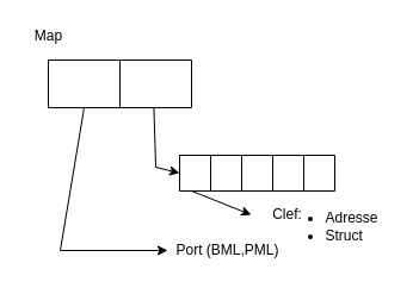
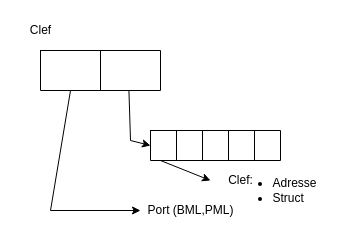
  <mxCell id="0" />
  <mxCell id="1" parent="0" />
  <mxCell id="2" value="" style="shape=table;startSize=0;container=1;collapsible=0;childLayout=tableLayout;" vertex="1" parent="1"><mxGeometry x="150" y="130" width="130" height="30" as="geometry" /></mxCell>
  <mxCell id="3" value="" style="shape=tableRow;horizontal=0;startSize=0;swimlaneHead=0;swimlaneBody=0;top=0;left=0;bottom=0;right=0;collapsible=0;dropTarget=0;fillColor=none;points=[[0,0.5],[1,0.5]];portConstraint=eastwest;" vertex="1" parent="2"><mxGeometry width="130" height="30" as="geometry" /></mxCell>
  <mxCell id="4" value="" style="shape=partialRectangle;html=1;whiteSpace=wrap;connectable=0;overflow=hidden;fillColor=none;top=0;left=0;bottom=0;right=0;pointerEvents=1;" vertex="1" parent="3"><mxGeometry width="26" height="30" as="geometry"><mxRectangle width="26" height="30" as="alternateBounds" /></mxGeometry></mxCell>
  <mxCell id="5" value="" style="shape=partialRectangle;html=1;whiteSpace=wrap;connectable=0;overflow=hidden;fillColor=none;top=0;left=0;bottom=0;right=0;pointerEvents=1;" vertex="1" parent="3"><mxGeometry x="26" width="26" height="30" as="geometry"><mxRectangle width="26" height="30" as="alternateBounds" /></mxGeometry></mxCell>
  <mxCell id="6" value="" style="shape=partialRectangle;html=1;whiteSpace=wrap;connectable=0;overflow=hidden;fillColor=none;top=0;left=0;bottom=0;right=0;pointerEvents=1;" vertex="1" parent="3"><mxGeometry x="52" width="26" height="30" as="geometry"><mxRectangle width="26" height="30" as="alternateBounds" /></mxGeometry></mxCell>
  <mxCell id="7" value="" style="shape=partialRectangle;html=1;whiteSpace=wrap;connectable=0;overflow=hidden;fillColor=none;top=0;left=0;bottom=0;right=0;pointerEvents=1;" vertex="1" parent="3"><mxGeometry x="78" width="26" height="30" as="geometry"><mxRectangle width="26" height="30" as="alternateBounds" /></mxGeometry></mxCell>
  <mxCell id="8" value="" style="shape=partialRectangle;html=1;whiteSpace=wrap;connectable=0;overflow=hidden;fillColor=none;top=0;left=0;bottom=0;right=0;pointerEvents=1;" vertex="1" parent="3"><mxGeometry x="104" width="26" height="30" as="geometry"><mxRectangle width="26" height="30" as="alternateBounds" /></mxGeometry></mxCell>
  <mxCell id="9" value="" style="shape=table;startSize=0;container=1;collapsible=0;childLayout=tableLayout;" vertex="1" parent="1"><mxGeometry x="40" y="50" width="120" height="40" as="geometry" /></mxCell>
  <mxCell id="10" value="" style="shape=tableRow;horizontal=0;startSize=0;swimlaneHead=0;swimlaneBody=0;top=0;left=0;bottom=0;right=0;collapsible=0;dropTarget=0;fillColor=none;points=[[0,0.5],[1,0.5]];portConstraint=eastwest;" vertex="1" parent="9"><mxGeometry width="120" height="40" as="geometry" /></mxCell>
  <mxCell id="11" value="" style="shape=partialRectangle;html=1;whiteSpace=wrap;connectable=0;overflow=hidden;fillColor=none;top=0;left=0;bottom=0;right=0;pointerEvents=1;" vertex="1" parent="10"><mxGeometry width="60" height="40" as="geometry"><mxRectangle width="60" height="40" as="alternateBounds" /></mxGeometry></mxCell>
  <mxCell id="12" value="" style="shape=partialRectangle;html=1;whiteSpace=wrap;connectable=0;overflow=hidden;fillColor=none;top=0;left=0;bottom=0;right=0;pointerEvents=1;" vertex="1" parent="10"><mxGeometry x="60" width="60" height="40" as="geometry"><mxRectangle width="60" height="40" as="alternateBounds" /></mxGeometry></mxCell>
  <mxCell id="13" value="" style="endArrow=classic;html=1;rounded=0;entryX=0;entryY=0.5;entryDx=0;entryDy=0;exitX=0.737;exitY=1.01;exitDx=0;exitDy=0;exitPerimeter=0;" edge="1" parent="1" source="10" target="3"><mxGeometry width="50" height="50" relative="1" as="geometry"><mxPoint x="160" y="70" as="sourcePoint" /><mxPoint x="210" y="20" as="targetPoint" /><Array as="points"><mxPoint x="130" y="140" /></Array></mxGeometry></mxCell>
  <mxCell id="14" value="" style="endArrow=classic;html=1;rounded=0;" edge="1" parent="1"><mxGeometry width="50" height="50" relative="1" as="geometry"><mxPoint x="70" y="90" as="sourcePoint" /><mxPoint x="140" y="210" as="targetPoint" /><Array as="points"><mxPoint x="50" y="210" /></Array></mxGeometry></mxCell>
  <mxCell id="15" value="&lt;blockquote style=&quot;margin: 0 0 0 40px ; border: none ; padding: 0px&quot;&gt;Port (BML,PML)&lt;/blockquote&gt;" style="text;html=1;align=center;verticalAlign=middle;resizable=0;points=[];autosize=1;strokeColor=none;fillColor=none;" vertex="1" parent="1"><mxGeometry x="100" y="200" width="140" height="20" as="geometry" /></mxCell>
- <mxCell id="16" value="Map" style="text;html=1;align=center;verticalAlign=middle;resizable=0;points=[];autosize=1;strokeColor=none;fillColor=none;" vertex="1" parent="1"><mxGeometry x="20" y="20" width="40" height="20" as="geometry" /></mxCell>
+ <mxCell id="16" value="Clef" style="text;html=1;align=center;verticalAlign=middle;resizable=0;points=[];autosize=1;strokeColor=none;fillColor=none;" vertex="1" parent="1"><mxGeometry x="20" y="20" width="40" height="20" as="geometry" /></mxCell>
  <mxCell id="17" value="" style="endArrow=classic;html=1;rounded=0;" edge="1" parent="1"><mxGeometry width="50" height="50" relative="1" as="geometry"><mxPoint x="160" y="160" as="sourcePoint" /><mxPoint x="210" y="180" as="targetPoint" /></mxGeometry></mxCell>
  <mxCell id="18" value="Clef:" style="text;html=1;align=center;verticalAlign=middle;resizable=0;points=[];autosize=1;strokeColor=none;fillColor=none;" vertex="1" parent="1"><mxGeometry x="215" y="170" width="50" height="20" as="geometry" /></mxCell>
  <mxCell id="19" value="&lt;div style=&quot;text-align: left&quot;&gt;&lt;ul&gt;&lt;li&gt;&lt;span&gt;Adresse&lt;/span&gt;&lt;/li&gt;&lt;li&gt;&lt;span&gt;Struct&lt;/span&gt;&lt;/li&gt;&lt;/ul&gt;&lt;/div&gt;" style="text;html=1;align=center;verticalAlign=middle;resizable=0;points=[];autosize=1;strokeColor=none;fillColor=none;" vertex="1" parent="1"><mxGeometry x="224" y="160" width="100" height="60" as="geometry" /></mxCell>
